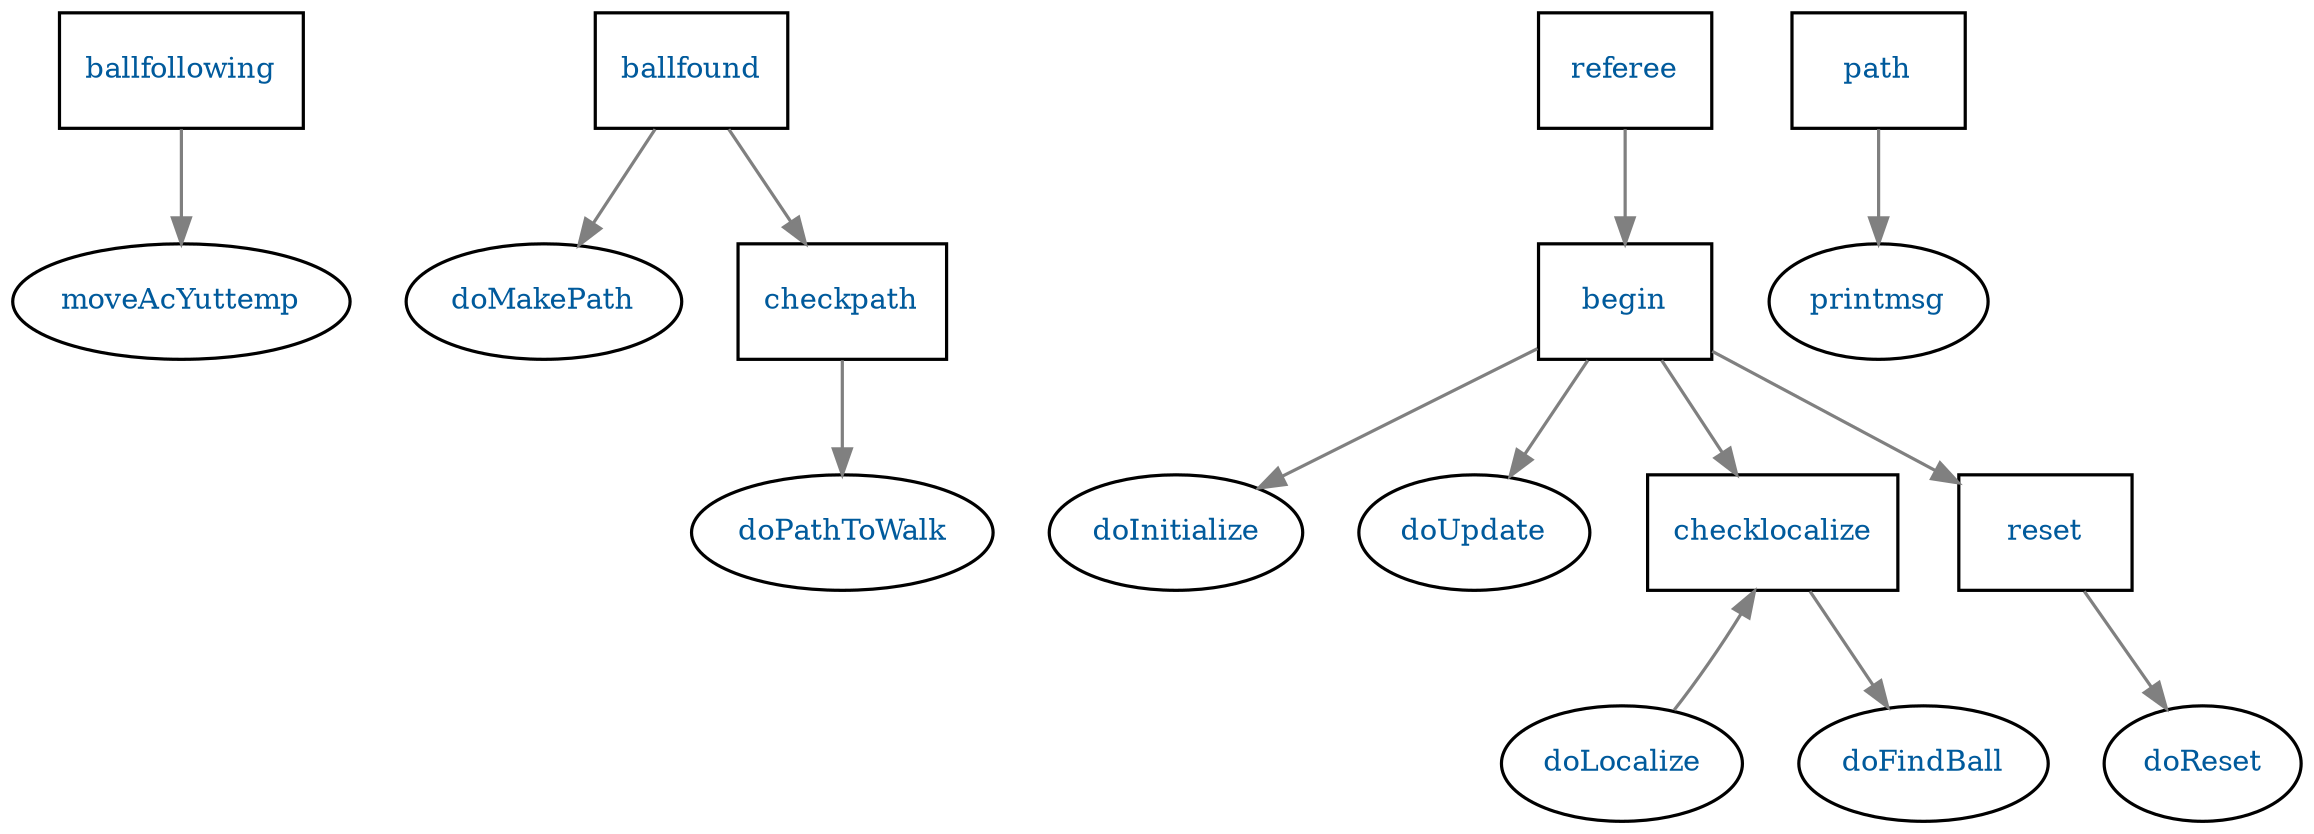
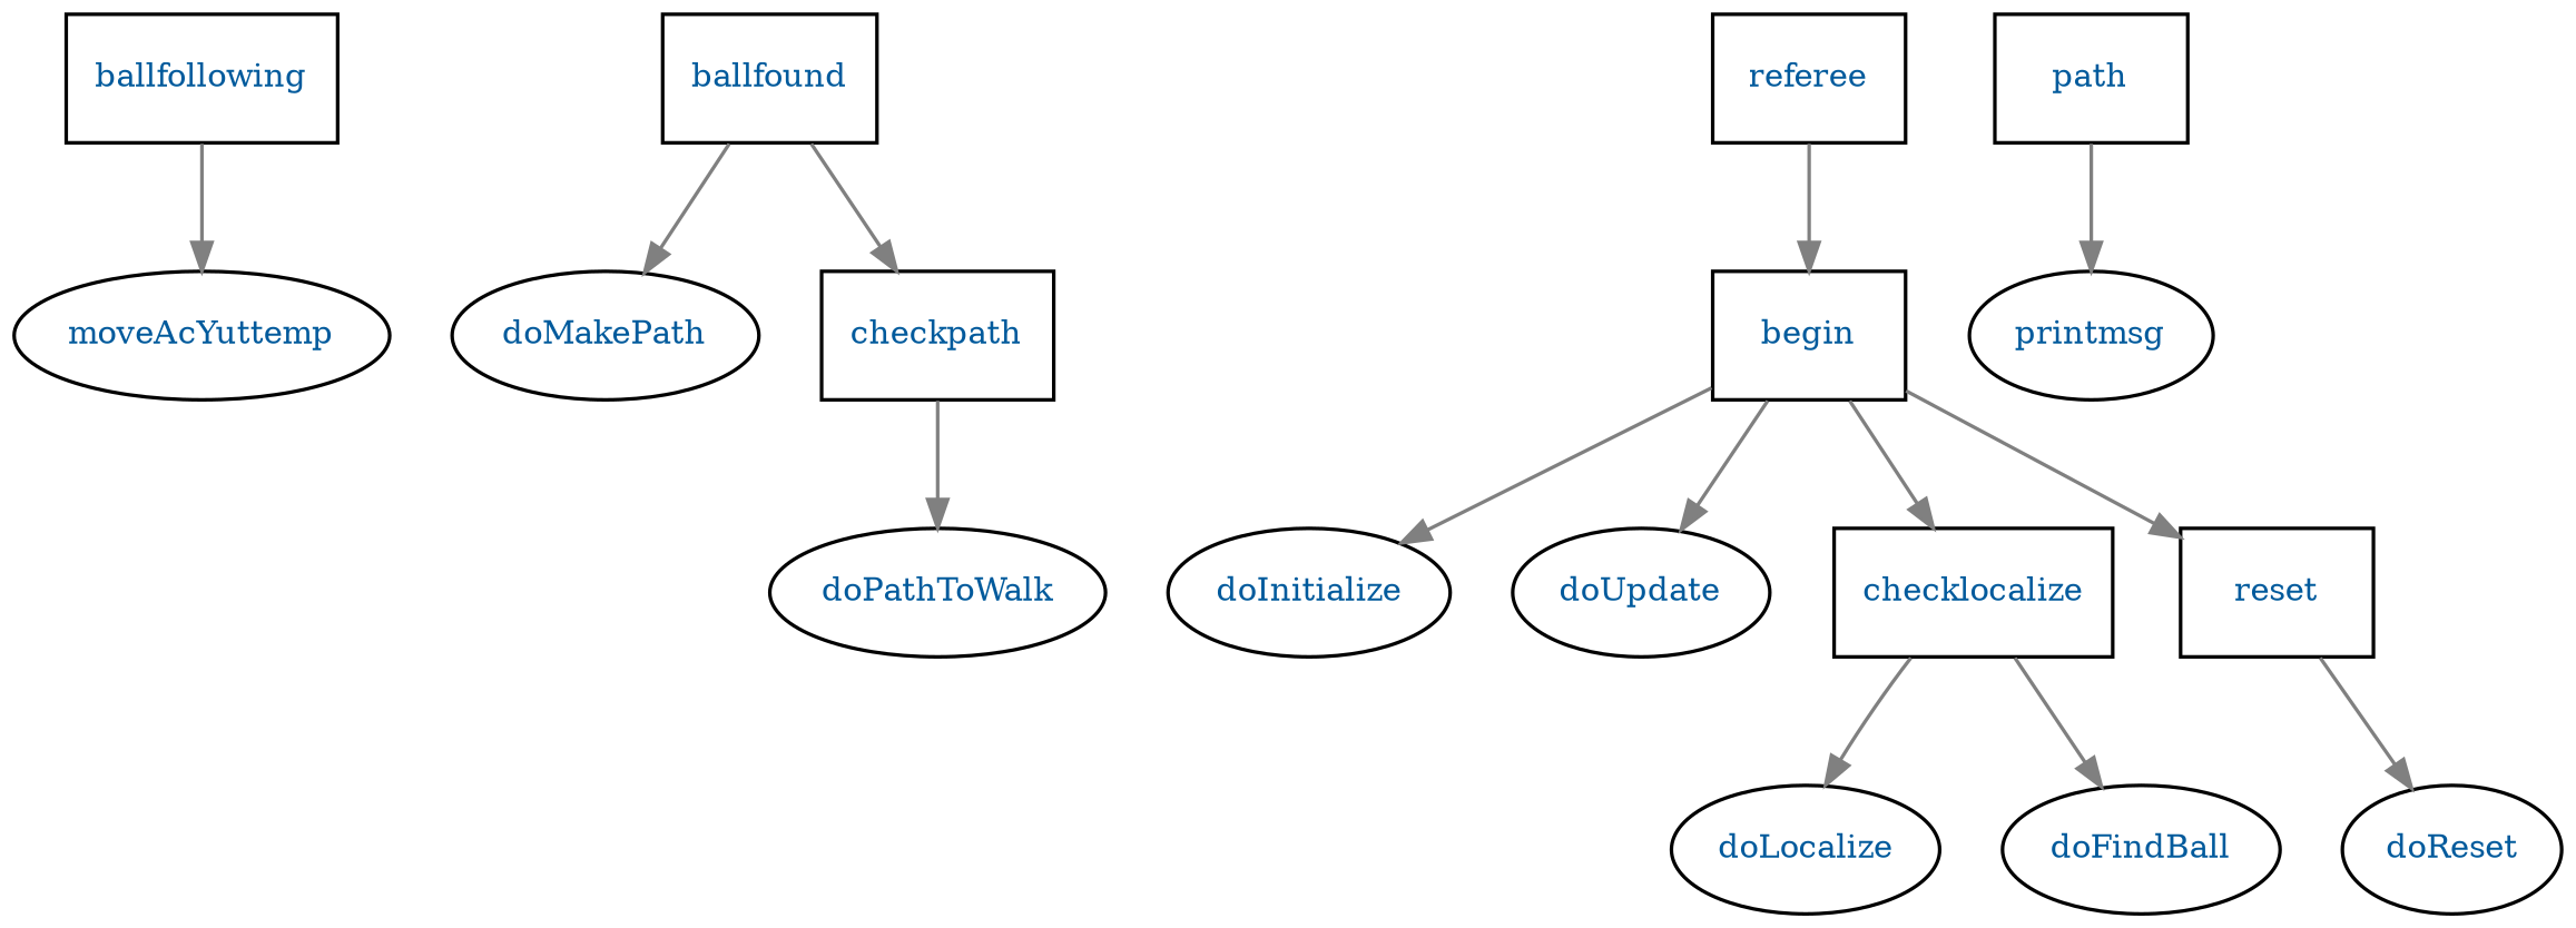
  digraph {
    compound=true
    fontname="DejaVu Serif"
    node [fillcolor="#FFFFFF" fontcolor="#005A9C" fontname="DejaVu Serif" fontsize=9 style=filled]
    edge [arrowsize=0.8 color="#808080" fontname="DejaVu Serif"]
    n1 [label=ballfollowing shape=box]
    n2 [label=moveAcYuttemp]
    n3 [label=ballfound shape=box]
    n4 [label=doMakePath]
    n5 [label=checkpath shape=box]
    n6 [label=doPathToWalk]
    n7 [label=begin shape=box]
    n8 [label=doInitialize]
    n9 [label=doUpdate]
    n10 [label=checklocalize shape=box]
    n11 [label=reset shape=box]
    n12 [label=doLocalize]
    n13 [label=doFindBall]
    n14 [label=doReset]
    n15 [label=path shape=box]
    n16 [label=printmsg]
    n17 [label=referee shape=box]
    n1 -> n2
    n3 -> n4
    n3 -> n5
    n5 -> n6
    n7 -> n8
    n7 -> n9
    n7 -> n10
    n7 -> n11
-   n12 -> n10
+   n10 -> n12
    n10 -> n13
    n11 -> n14
    n15 -> n16
    n17 -> n7
  }
